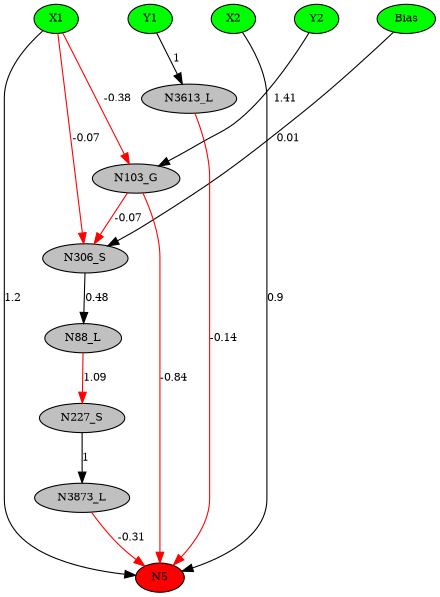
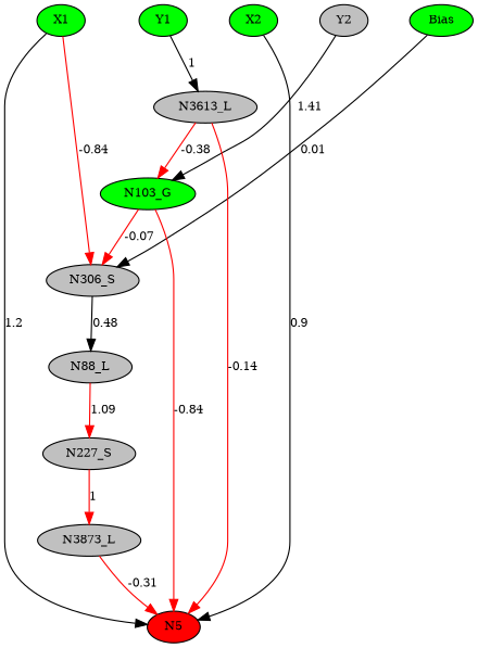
  digraph {
    node [fillcolor=gray fontsize=10 shape=ellipse style=filled]
    edge [color=black fontsize=10]
    N5 [fillcolor=red height=0.1 width=0.1]
    n2 [fillcolor=green height=0.1 label=Bias width=0.1]
    n3 [fillcolor=green height=0.1 label=X1 width=0.1]
    n4 [fillcolor=green height=0.1 label=Y1 width=0.1]
    n5 [fillcolor=green height=0.1 label=X2 width=0.1]
-   n6 [fillcolor=green height=0.1 label=Y2 width=0.1]
+   n6 [height=0.1 label=Y2 width=0.1]
    n7 [height=0.1 label=N306_S width=0.1]
-   n8 [height=0.1 label=N103_G width=0.1]
+   n8 [fillcolor=green height=0.1 label=N103_G width=0.1]
    n9 [height=0.1 label=N3613_L width=0.1]
    n10 [height=0.1 label=N88_L width=0.1]
    n11 [height=0.1 label=N227_S width=0.1]
    n12 [height=0.1 label=N3873_L width=0.1]
    subgraph sub_1 {
      rank=same
      N5
    }
    subgraph sub_2 {
      rank=same
      n2
      n3
      n4
      n5
      n6
    }
    n2 -> n7 [label=0.01]
    n3 -> N5 [label=1.2]
    n3 -> n4 [style=invis color="" fontsize=""]
-   n3 -> n7 [arrowType=inv color=red label=-0.07]
-   n3 -> n8 [arrowType=inv color=red label=-0.38]
+   n3 -> n7 [arrowType=inv color=red label=-0.84]
+   n9 -> n8 [arrowType=inv color=red label=-0.38]
    n4 -> n5 [style=invis color="" fontsize=""]
    n4 -> n9 [label=1]
    n5 -> N5 [label=0.9]
    n5 -> n6 [style=invis color="" fontsize=""]
    n6 -> n2 [style=invis color="" fontsize=""]
    n6 -> n8 [label=1.41]
    n7 -> n10 [label=0.48]
    n8 -> N5 [arrowType=inv color=red label=-0.84]
    n8 -> n7 [arrowType=inv color=red label=-0.07]
    n9 -> N5 [arrowType=inv color=red label=-0.14]
    n10 -> n11 [color=red label=1.09]
-   n11 -> n12 [label=1]
+   n11 -> n12 [color=red label=1]
    n12 -> N5 [arrowType=inv color=red label=-0.31]
  }
